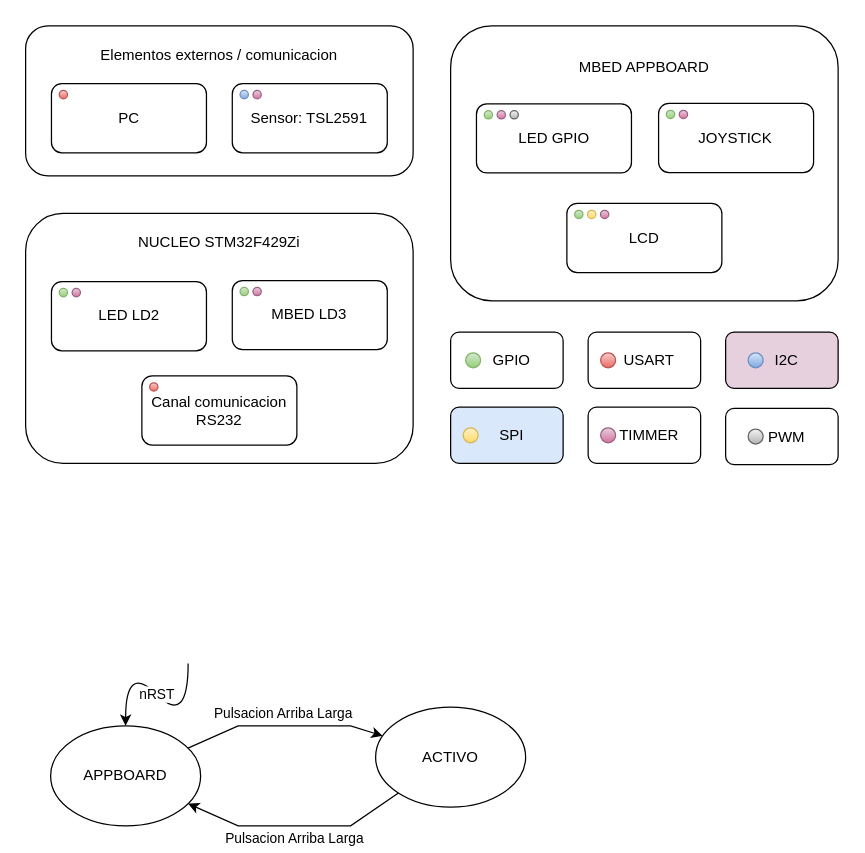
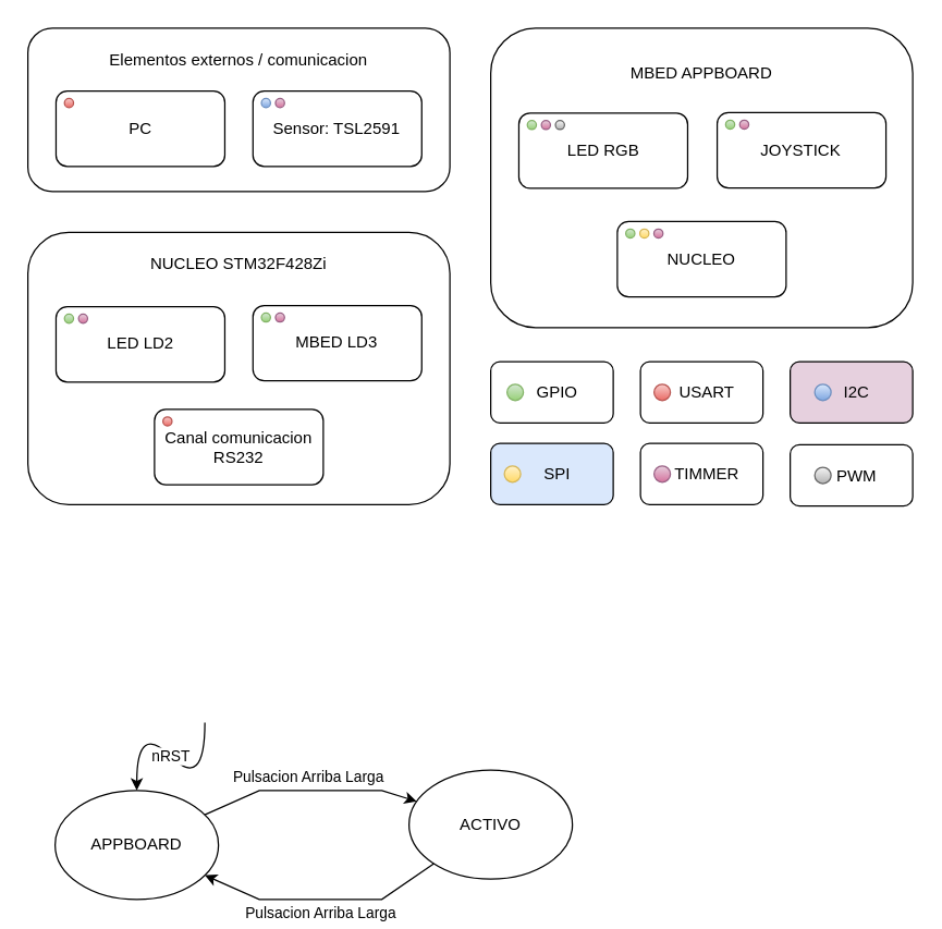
  <mxCell id="0" />
  <mxCell id="1" parent="0" />
  <mxCell id="2" value="" style="group" parent="1" vertex="1" connectable="0"><mxGeometry x="20" y="170" width="310" height="200" as="geometry" /></mxCell>
- <mxCell id="3" value="NUCLEO STM32F429Zi" style="rounded=1;whiteSpace=wrap;html=1;labelPosition=center;verticalLabelPosition=middle;align=center;verticalAlign=middle;spacingTop=-155;" parent="2" vertex="1"><mxGeometry width="310.0" height="200" as="geometry" /></mxCell>
+ <mxCell id="3" value="NUCLEO STM32F428Zi" style="rounded=1;whiteSpace=wrap;html=1;labelPosition=center;verticalLabelPosition=middle;align=center;verticalAlign=middle;spacingTop=-155;" parent="2" vertex="1"><mxGeometry width="310.0" height="200" as="geometry" /></mxCell>
  <mxCell id="4" value="" style="group" vertex="1" connectable="0" parent="2"><mxGeometry x="165.333" y="53.704" width="124.0" height="55.385" as="geometry" /></mxCell>
  <mxCell id="5" value="" style="group" vertex="1" connectable="0" parent="4"><mxGeometry width="124.0" height="55.385" as="geometry" /></mxCell>
  <mxCell id="6" value="MBED LD3" style="rounded=1;whiteSpace=wrap;html=1;" vertex="1" parent="5"><mxGeometry width="124.0" height="55.385" as="geometry" /></mxCell>
  <mxCell id="7" value="" style="ellipse;whiteSpace=wrap;html=1;aspect=fixed;fillColor=#d5e8d4;strokeColor=#82b366;gradientColor=#97d077;" vertex="1" parent="5"><mxGeometry x="6.203" y="5.513" width="6.667" height="6.667" as="geometry" /></mxCell>
  <mxCell id="8" value="" style="ellipse;whiteSpace=wrap;html=1;aspect=fixed;fillColor=#e6d0de;strokeColor=#996185;gradientColor=#d5739d;" vertex="1" parent="4"><mxGeometry x="16.537" y="5.513" width="6.667" height="6.667" as="geometry" /></mxCell>
  <mxCell id="9" value="" style="group" vertex="1" connectable="0" parent="2"><mxGeometry x="20.667" y="54.544" width="124.0" height="55.385" as="geometry" /></mxCell>
  <mxCell id="10" value="" style="group" vertex="1" connectable="0" parent="9"><mxGeometry width="124.0" height="55.385" as="geometry" /></mxCell>
  <mxCell id="11" value="LED LD2" style="rounded=1;whiteSpace=wrap;html=1;" vertex="1" parent="10"><mxGeometry width="124.0" height="55.385" as="geometry" /></mxCell>
  <mxCell id="12" value="" style="ellipse;whiteSpace=wrap;html=1;aspect=fixed;fillColor=#d5e8d4;strokeColor=#82b366;gradientColor=#97d077;" vertex="1" parent="10"><mxGeometry x="6.203" y="5.513" width="6.667" height="6.667" as="geometry" /></mxCell>
  <mxCell id="13" value="" style="ellipse;whiteSpace=wrap;html=1;aspect=fixed;fillColor=#e6d0de;strokeColor=#996185;gradientColor=#d5739d;" vertex="1" parent="9"><mxGeometry x="16.537" y="5.513" width="6.667" height="6.667" as="geometry" /></mxCell>
  <mxCell id="14" value="" style="group" vertex="1" connectable="0" parent="2"><mxGeometry x="93.0" y="130.004" width="124.0" height="55.385" as="geometry" /></mxCell>
  <mxCell id="15" value="" style="group" vertex="1" connectable="0" parent="14"><mxGeometry width="124.0" height="55.385" as="geometry" /></mxCell>
  <mxCell id="16" value="Canal comunicacion RS232" style="rounded=1;whiteSpace=wrap;html=1;" vertex="1" parent="15"><mxGeometry width="124.0" height="55.385" as="geometry" /></mxCell>
  <mxCell id="17" value="" style="ellipse;whiteSpace=wrap;html=1;aspect=fixed;fillColor=#f8cecc;strokeColor=#b85450;gradientColor=#ea6b66;" vertex="1" parent="15"><mxGeometry x="6.203" y="5.513" width="6.667" height="6.667" as="geometry" /></mxCell>
  <mxCell id="18" value="" style="group" parent="1" vertex="1" connectable="0"><mxGeometry x="20" y="20" width="310" height="120" as="geometry" /></mxCell>
  <mxCell id="19" value="Elementos externos / comunicacion" style="rounded=1;whiteSpace=wrap;html=1;spacingTop=10;verticalAlign=top;" parent="18" vertex="1"><mxGeometry width="310.0" height="120" as="geometry" /></mxCell>
  <mxCell id="20" value="" style="group" vertex="1" connectable="0" parent="18"><mxGeometry x="20.667" y="46.154" width="124.0" height="55.385" as="geometry" /></mxCell>
  <mxCell id="21" value="" style="group" vertex="1" connectable="0" parent="20"><mxGeometry width="124.0" height="55.385" as="geometry" /></mxCell>
  <mxCell id="22" value="PC" style="rounded=1;whiteSpace=wrap;html=1;" vertex="1" parent="21"><mxGeometry width="124.0" height="55.385" as="geometry" /></mxCell>
  <mxCell id="23" value="" style="ellipse;whiteSpace=wrap;html=1;aspect=fixed;fillColor=#f8cecc;strokeColor=#b85450;gradientColor=#ea6b66;" vertex="1" parent="21"><mxGeometry x="6.203" y="5.513" width="6.667" height="6.667" as="geometry" /></mxCell>
  <mxCell id="24" value="" style="group" vertex="1" connectable="0" parent="18"><mxGeometry x="165.333" y="46.154" width="124.0" height="55.385" as="geometry" /></mxCell>
  <mxCell id="25" value="" style="group" vertex="1" connectable="0" parent="24"><mxGeometry width="124.0" height="55.385" as="geometry" /></mxCell>
  <mxCell id="26" value="Sensor: TSL2591" style="rounded=1;whiteSpace=wrap;html=1;" vertex="1" parent="25"><mxGeometry width="124.0" height="55.385" as="geometry" /></mxCell>
  <mxCell id="27" value="" style="ellipse;whiteSpace=wrap;html=1;aspect=fixed;fillColor=#dae8fc;strokeColor=#6c8ebf;gradientColor=#7ea6e0;" vertex="1" parent="25"><mxGeometry x="6.203" y="5.513" width="6.667" height="6.667" as="geometry" /></mxCell>
  <mxCell id="28" value="" style="ellipse;whiteSpace=wrap;html=1;aspect=fixed;fillColor=#e6d0de;strokeColor=#996185;gradientColor=#d5739d;" vertex="1" parent="24"><mxGeometry x="16.537" y="5.513" width="6.667" height="6.667" as="geometry" /></mxCell>
  <mxCell id="29" value="" style="group" vertex="1" connectable="0" parent="1"><mxGeometry x="360" y="325" width="90" height="45" as="geometry" /></mxCell>
  <mxCell id="30" value="SPI" style="rounded=1;whiteSpace=wrap;html=1;spacingRight=-8;fillColor=#dae8fc;" vertex="1" parent="29"><mxGeometry width="90" height="45" as="geometry" /></mxCell>
  <mxCell id="31" value="" style="ellipse;whiteSpace=wrap;html=1;aspect=fixed;fillColor=#fff2cc;strokeColor=#d6b656;gradientColor=#ffd966;" vertex="1" parent="29"><mxGeometry x="10" y="16.5" width="12" height="12" as="geometry" /></mxCell>
  <mxCell id="32" value="" style="group;spacingRight=-3;" vertex="1" connectable="0" parent="1"><mxGeometry x="360" y="265" width="90" height="45" as="geometry" /></mxCell>
  <mxCell id="33" value="GPIO" style="rounded=1;whiteSpace=wrap;html=1;spacingRight=-8;" vertex="1" parent="32"><mxGeometry width="90" height="45" as="geometry" /></mxCell>
  <mxCell id="34" value="" style="ellipse;whiteSpace=wrap;html=1;aspect=fixed;fillColor=#d5e8d4;strokeColor=#82b366;gradientColor=#97d077;" vertex="1" parent="32"><mxGeometry x="12" y="16.5" width="12" height="12" as="geometry" /></mxCell>
  <mxCell id="35" value="" style="group" vertex="1" connectable="0" parent="1"><mxGeometry x="360" y="20" width="310" height="220" as="geometry" /></mxCell>
  <mxCell id="36" value="" style="group" parent="35" vertex="1" connectable="0"><mxGeometry width="310.0" height="220" as="geometry" /></mxCell>
  <mxCell id="37" value="MBED APPBOARD" style="rounded=1;whiteSpace=wrap;html=1;labelPosition=center;verticalLabelPosition=middle;align=center;verticalAlign=middle;spacingTop=-155;" parent="36" vertex="1"><mxGeometry width="310.0" height="220" as="geometry" /></mxCell>
  <mxCell id="38" value="" style="group" vertex="1" connectable="0" parent="36"><mxGeometry x="20.667" y="62.304" width="124.0" height="55.385" as="geometry" /></mxCell>
  <mxCell id="39" value="" style="group" vertex="1" connectable="0" parent="38"><mxGeometry width="124.0" height="55.385" as="geometry" /></mxCell>
- <mxCell id="40" value="LED GPIO" style="rounded=1;whiteSpace=wrap;html=1;" vertex="1" parent="39"><mxGeometry width="124.0" height="55.385" as="geometry" /></mxCell>
+ <mxCell id="40" value="LED RGB" style="rounded=1;whiteSpace=wrap;html=1;" vertex="1" parent="39"><mxGeometry width="124.0" height="55.385" as="geometry" /></mxCell>
  <mxCell id="41" value="" style="ellipse;whiteSpace=wrap;html=1;aspect=fixed;fillColor=#d5e8d4;strokeColor=#82b366;gradientColor=#97d077;" vertex="1" parent="39"><mxGeometry x="6.203" y="5.513" width="6.667" height="6.667" as="geometry" /></mxCell>
  <mxCell id="42" value="" style="ellipse;whiteSpace=wrap;html=1;aspect=fixed;fillColor=#e6d0de;strokeColor=#996185;gradientColor=#d5739d;" vertex="1" parent="38"><mxGeometry x="16.537" y="5.513" width="6.667" height="6.667" as="geometry" /></mxCell>
  <mxCell id="43" value="" style="ellipse;whiteSpace=wrap;html=1;aspect=fixed;fillColor=#f5f5f5;strokeColor=#666666;gradientColor=#b3b3b3;" vertex="1" parent="38"><mxGeometry x="26.87" y="5.513" width="6.667" height="6.667" as="geometry" /></mxCell>
  <mxCell id="44" value="" style="group" vertex="1" connectable="0" parent="36"><mxGeometry x="166.367" y="62.004" width="124.0" height="55.385" as="geometry" /></mxCell>
  <mxCell id="45" value="" style="group" vertex="1" connectable="0" parent="44"><mxGeometry width="124.0" height="55.385" as="geometry" /></mxCell>
  <mxCell id="46" value="JOYSTICK" style="rounded=1;whiteSpace=wrap;html=1;" vertex="1" parent="45"><mxGeometry width="124.0" height="55.385" as="geometry" /></mxCell>
  <mxCell id="47" value="" style="ellipse;whiteSpace=wrap;html=1;aspect=fixed;fillColor=#d5e8d4;strokeColor=#82b366;gradientColor=#97d077;" vertex="1" parent="45"><mxGeometry x="6.203" y="5.513" width="6.667" height="6.667" as="geometry" /></mxCell>
  <mxCell id="48" value="" style="ellipse;whiteSpace=wrap;html=1;aspect=fixed;fillColor=#e6d0de;strokeColor=#996185;gradientColor=#d5739d;" vertex="1" parent="44"><mxGeometry x="16.537" y="5.513" width="6.667" height="6.667" as="geometry" /></mxCell>
  <mxCell id="49" value="" style="group" vertex="1" connectable="0" parent="35"><mxGeometry x="93.0" y="142.004" width="124.0" height="55.385" as="geometry" /></mxCell>
  <mxCell id="50" value="" style="group" vertex="1" connectable="0" parent="49"><mxGeometry width="124.0" height="55.385" as="geometry" /></mxCell>
- <mxCell id="51" value="LCD" style="rounded=1;whiteSpace=wrap;html=1;" vertex="1" parent="50"><mxGeometry width="124.0" height="55.385" as="geometry" /></mxCell>
+ <mxCell id="51" value="NUCLEO" style="rounded=1;whiteSpace=wrap;html=1;" vertex="1" parent="50"><mxGeometry width="124.0" height="55.385" as="geometry" /></mxCell>
  <mxCell id="52" value="" style="ellipse;whiteSpace=wrap;html=1;aspect=fixed;fillColor=#d5e8d4;strokeColor=#82b366;gradientColor=#97d077;" vertex="1" parent="50"><mxGeometry x="6.203" y="5.513" width="6.667" height="6.667" as="geometry" /></mxCell>
  <mxCell id="53" value="" style="ellipse;whiteSpace=wrap;html=1;aspect=fixed;fillColor=#fff2cc;strokeColor=#d6b656;gradientColor=#ffd966;" vertex="1" parent="49"><mxGeometry x="16.537" y="5.513" width="6.667" height="6.667" as="geometry" /></mxCell>
  <mxCell id="54" value="" style="ellipse;whiteSpace=wrap;html=1;aspect=fixed;fillColor=#e6d0de;strokeColor=#996185;gradientColor=#d5739d;" vertex="1" parent="49"><mxGeometry x="26.87" y="5.513" width="6.667" height="6.667" as="geometry" /></mxCell>
  <mxCell id="55" value="" style="group" vertex="1" connectable="0" parent="1"><mxGeometry x="470" y="265" width="90" height="45" as="geometry" /></mxCell>
  <mxCell id="56" value="USART" style="rounded=1;whiteSpace=wrap;html=1;spacingRight=-8;" vertex="1" parent="55"><mxGeometry width="90" height="45" as="geometry" /></mxCell>
  <mxCell id="57" value="" style="ellipse;whiteSpace=wrap;html=1;aspect=fixed;fillColor=#f8cecc;strokeColor=#b85450;gradientColor=#ea6b66;" vertex="1" parent="55"><mxGeometry x="10" y="16.5" width="12" height="12" as="geometry" /></mxCell>
  <mxCell id="58" value="" style="group" vertex="1" connectable="0" parent="1"><mxGeometry x="470" y="325" width="90" height="45" as="geometry" /></mxCell>
  <mxCell id="59" value="TIMMER" style="rounded=1;whiteSpace=wrap;html=1;spacingRight=-8;" vertex="1" parent="58"><mxGeometry width="90" height="45" as="geometry" /></mxCell>
  <mxCell id="60" value="" style="ellipse;whiteSpace=wrap;html=1;aspect=fixed;fillColor=#e6d0de;strokeColor=#996185;gradientColor=#d5739d;" vertex="1" parent="58"><mxGeometry x="10" y="16.5" width="12" height="12" as="geometry" /></mxCell>
  <mxCell id="61" value="" style="group" vertex="1" connectable="0" parent="1"><mxGeometry x="580" y="265" width="90" height="45" as="geometry" /></mxCell>
  <mxCell id="62" value="I2C" style="rounded=1;whiteSpace=wrap;html=1;spacingRight=-8;fillColor=#e6d0de;" vertex="1" parent="61"><mxGeometry width="90" height="45" as="geometry" /></mxCell>
  <mxCell id="63" value="" style="ellipse;whiteSpace=wrap;html=1;aspect=fixed;fillColor=#dae8fc;strokeColor=#6c8ebf;gradientColor=#7ea6e0;" vertex="1" parent="61"><mxGeometry x="18" y="16.5" width="12" height="12" as="geometry" /></mxCell>
  <mxCell id="64" value="" style="group" vertex="1" connectable="0" parent="1"><mxGeometry x="580" y="326" width="90" height="45" as="geometry" /></mxCell>
  <mxCell id="65" value="PWM" style="rounded=1;whiteSpace=wrap;html=1;spacingRight=-8;" vertex="1" parent="64"><mxGeometry width="90" height="45" as="geometry" /></mxCell>
  <mxCell id="66" value="" style="ellipse;whiteSpace=wrap;html=1;aspect=fixed;fillColor=#f5f5f5;strokeColor=#666666;gradientColor=#b3b3b3;" vertex="1" parent="64"><mxGeometry x="18" y="16.5" width="12" height="12" as="geometry" /></mxCell>
  <mxCell id="67" value="APPBOARD" style="ellipse;whiteSpace=wrap;html=1;" vertex="1" parent="1"><mxGeometry x="40" y="580" width="120" height="80" as="geometry" /></mxCell>
  <mxCell id="68" value="nRST" style="curved=1;endArrow=classic;html=1;rounded=0;" edge="1" parent="1"><mxGeometry width="50" height="50" relative="1" as="geometry"><mxPoint x="150" y="530" as="sourcePoint" /><mxPoint x="100" y="580" as="targetPoint" /><Array as="points"><mxPoint x="150" y="580" /><mxPoint x="100" y="530" /></Array></mxGeometry></mxCell>
  <mxCell id="69" value="ACTIVO" style="ellipse;whiteSpace=wrap;html=1;" vertex="1" parent="1"><mxGeometry x="300" y="565" width="120" height="80" as="geometry" /></mxCell>
  <mxCell id="70" value="Pulsacion Arriba Larga" style="endArrow=classic;html=1;rounded=0;" edge="1" parent="1" source="67" target="69"><mxGeometry y="10" width="50" height="50" relative="1" as="geometry"><mxPoint x="170" y="620" as="sourcePoint" /><mxPoint x="220" y="570" as="targetPoint" /><Array as="points"><mxPoint x="190" y="580" /><mxPoint x="230" y="580" /><mxPoint x="280" y="580" /></Array><mxPoint as="offset" /></mxGeometry></mxCell>
  <mxCell id="71" value="Pulsacion Arriba Larga" style="endArrow=classic;html=1;rounded=0;" edge="1" parent="1" source="69" target="67"><mxGeometry x="0.011" y="10" width="50" height="50" relative="1" as="geometry"><mxPoint x="170" y="640" as="sourcePoint" /><mxPoint x="220" y="590" as="targetPoint" /><Array as="points"><mxPoint x="280" y="660" /><mxPoint x="230" y="660" /><mxPoint x="190" y="660" /></Array><mxPoint as="offset" /></mxGeometry></mxCell>
